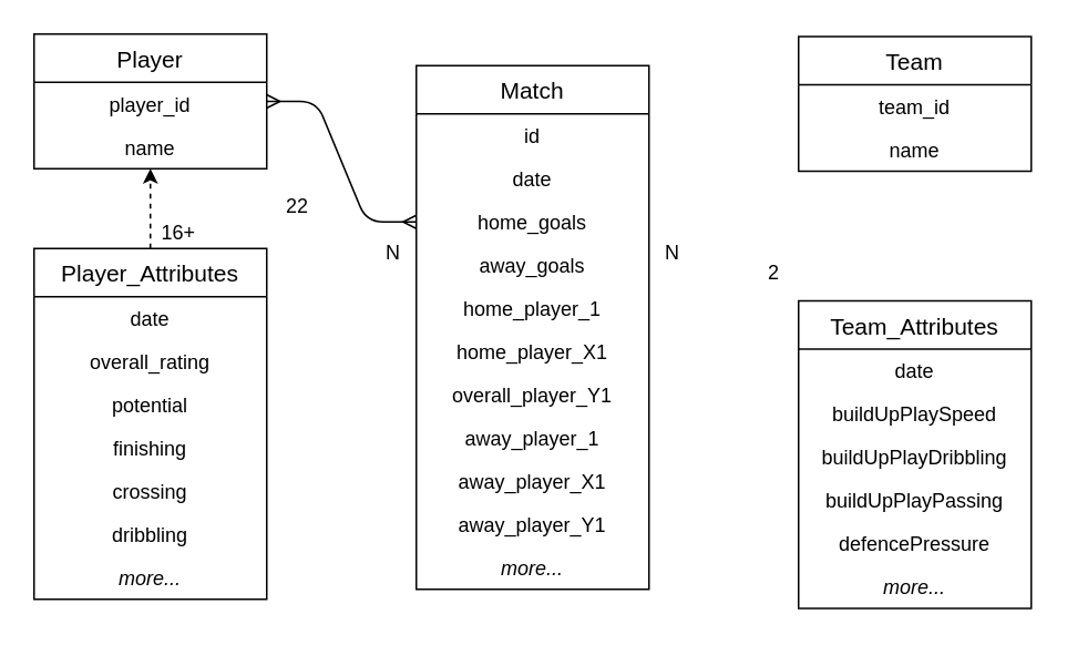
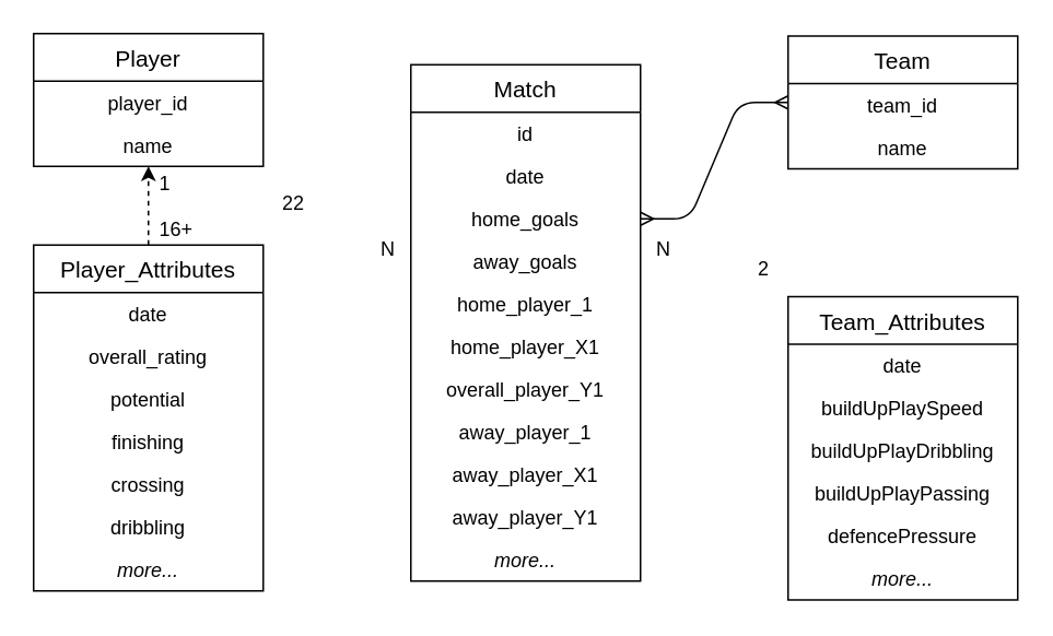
  <mxCell id="0" />
  <mxCell id="1" parent="0" />
  <mxCell id="2" value="Player" style="swimlane;fontStyle=0;childLayout=stackLayout;horizontal=1;startSize=29;fillColor=none;horizontalStack=0;resizeParent=1;resizeParentMax=0;resizeLast=0;collapsible=1;marginBottom=0;swimlaneFillColor=#ffffff;align=center;fontSize=14;" vertex="1" parent="1"><mxGeometry x="20" y="20" width="140" height="81" as="geometry" /></mxCell>
  <mxCell id="3" value="player_id" style="text;strokeColor=none;fillColor=none;spacingLeft=4;spacingRight=4;overflow=hidden;rotatable=0;points=[[0,0.5],[1,0.5]];portConstraint=eastwest;fontSize=12;align=center;" vertex="1" parent="2"><mxGeometry y="29" width="140" height="26" as="geometry" /></mxCell>
  <mxCell id="4" value="name" style="text;strokeColor=none;fillColor=none;spacingLeft=4;spacingRight=4;overflow=hidden;rotatable=0;points=[[0,0.5],[1,0.5]];portConstraint=eastwest;fontSize=12;align=center;" vertex="1" parent="2"><mxGeometry y="55" width="140" height="26" as="geometry" /></mxCell>
  <mxCell id="5" value="Player_Attributes" style="swimlane;fontStyle=0;childLayout=stackLayout;horizontal=1;startSize=29;fillColor=none;horizontalStack=0;resizeParent=1;resizeParentMax=0;resizeLast=0;collapsible=1;marginBottom=0;swimlaneFillColor=#ffffff;align=center;fontSize=14;" vertex="1" parent="1"><mxGeometry x="20" y="149" width="140" height="211" as="geometry" /></mxCell>
  <mxCell id="6" value="date" style="text;strokeColor=none;fillColor=none;spacingLeft=4;spacingRight=4;overflow=hidden;rotatable=0;points=[[0,0.5],[1,0.5]];portConstraint=eastwest;fontSize=12;align=center;" vertex="1" parent="5"><mxGeometry y="29" width="140" height="26" as="geometry" /></mxCell>
  <mxCell id="7" value="overall_rating" style="text;strokeColor=none;fillColor=none;spacingLeft=4;spacingRight=4;overflow=hidden;rotatable=0;points=[[0,0.5],[1,0.5]];portConstraint=eastwest;fontSize=12;align=center;" vertex="1" parent="5"><mxGeometry y="55" width="140" height="26" as="geometry" /></mxCell>
  <mxCell id="8" value="potential" style="text;strokeColor=none;fillColor=none;spacingLeft=4;spacingRight=4;overflow=hidden;rotatable=0;points=[[0,0.5],[1,0.5]];portConstraint=eastwest;fontSize=12;align=center;" vertex="1" parent="5"><mxGeometry y="81" width="140" height="26" as="geometry" /></mxCell>
  <mxCell id="9" value="finishing" style="text;strokeColor=none;fillColor=none;spacingLeft=4;spacingRight=4;overflow=hidden;rotatable=0;points=[[0,0.5],[1,0.5]];portConstraint=eastwest;fontSize=12;align=center;" vertex="1" parent="5"><mxGeometry y="107" width="140" height="26" as="geometry" /></mxCell>
  <mxCell id="10" value="crossing" style="text;strokeColor=none;fillColor=none;spacingLeft=4;spacingRight=4;overflow=hidden;rotatable=0;points=[[0,0.5],[1,0.5]];portConstraint=eastwest;fontSize=12;align=center;" vertex="1" parent="5"><mxGeometry y="133" width="140" height="26" as="geometry" /></mxCell>
  <mxCell id="11" value="dribbling" style="text;strokeColor=none;fillColor=none;spacingLeft=4;spacingRight=4;overflow=hidden;rotatable=0;points=[[0,0.5],[1,0.5]];portConstraint=eastwest;fontSize=12;align=center;" vertex="1" parent="5"><mxGeometry y="159" width="140" height="26" as="geometry" /></mxCell>
  <mxCell id="12" value="more..." style="text;strokeColor=none;fillColor=none;spacingLeft=4;spacingRight=4;overflow=hidden;rotatable=0;points=[[0,0.5],[1,0.5]];portConstraint=eastwest;fontSize=12;align=center;fontStyle=2" vertex="1" parent="5"><mxGeometry y="185" width="140" height="26" as="geometry" /></mxCell>
  <mxCell id="13" value="Team" style="swimlane;fontStyle=0;childLayout=stackLayout;horizontal=1;startSize=29;fillColor=none;horizontalStack=0;resizeParent=1;resizeParentMax=0;resizeLast=0;collapsible=1;marginBottom=0;swimlaneFillColor=#ffffff;align=center;fontSize=14;" vertex="1" parent="1"><mxGeometry x="480" y="21.5" width="140" height="81" as="geometry" /></mxCell>
  <mxCell id="14" value="team_id" style="text;strokeColor=none;fillColor=none;spacingLeft=4;spacingRight=4;overflow=hidden;rotatable=0;points=[[0,0.5],[1,0.5]];portConstraint=eastwest;fontSize=12;align=center;" vertex="1" parent="13"><mxGeometry y="29" width="140" height="26" as="geometry" /></mxCell>
  <mxCell id="15" value="name" style="text;strokeColor=none;fillColor=none;spacingLeft=4;spacingRight=4;overflow=hidden;rotatable=0;points=[[0,0.5],[1,0.5]];portConstraint=eastwest;fontSize=12;align=center;" vertex="1" parent="13"><mxGeometry y="55" width="140" height="26" as="geometry" /></mxCell>
  <mxCell id="16" value="Team_Attributes" style="swimlane;fontStyle=0;childLayout=stackLayout;horizontal=1;startSize=29;fillColor=none;horizontalStack=0;resizeParent=1;resizeParentMax=0;resizeLast=0;collapsible=1;marginBottom=0;swimlaneFillColor=#ffffff;align=center;fontSize=14;" vertex="1" parent="1"><mxGeometry x="480" y="180.5" width="140" height="185" as="geometry" /></mxCell>
  <mxCell id="17" value="date" style="text;strokeColor=none;fillColor=none;spacingLeft=4;spacingRight=4;overflow=hidden;rotatable=0;points=[[0,0.5],[1,0.5]];portConstraint=eastwest;fontSize=12;align=center;" vertex="1" parent="16"><mxGeometry y="29" width="140" height="26" as="geometry" /></mxCell>
  <mxCell id="18" value="buildUpPlaySpeed" style="text;strokeColor=none;fillColor=none;spacingLeft=4;spacingRight=4;overflow=hidden;rotatable=0;points=[[0,0.5],[1,0.5]];portConstraint=eastwest;fontSize=12;align=center;" vertex="1" parent="16"><mxGeometry y="55" width="140" height="26" as="geometry" /></mxCell>
  <mxCell id="19" value="buildUpPlayDribbling" style="text;strokeColor=none;fillColor=none;spacingLeft=4;spacingRight=4;overflow=hidden;rotatable=0;points=[[0,0.5],[1,0.5]];portConstraint=eastwest;fontSize=12;align=center;" vertex="1" parent="16"><mxGeometry y="81" width="140" height="26" as="geometry" /></mxCell>
  <mxCell id="20" value="buildUpPlayPassing" style="text;strokeColor=none;fillColor=none;spacingLeft=4;spacingRight=4;overflow=hidden;rotatable=0;points=[[0,0.5],[1,0.5]];portConstraint=eastwest;fontSize=12;align=center;" vertex="1" parent="16"><mxGeometry y="107" width="140" height="26" as="geometry" /></mxCell>
  <mxCell id="21" value="defencePressure" style="text;strokeColor=none;fillColor=none;spacingLeft=4;spacingRight=4;overflow=hidden;rotatable=0;points=[[0,0.5],[1,0.5]];portConstraint=eastwest;fontSize=12;align=center;" vertex="1" parent="16"><mxGeometry y="133" width="140" height="26" as="geometry" /></mxCell>
  <mxCell id="22" value="more..." style="text;strokeColor=none;fillColor=none;spacingLeft=4;spacingRight=4;overflow=hidden;rotatable=0;points=[[0,0.5],[1,0.5]];portConstraint=eastwest;fontSize=12;align=center;fontStyle=2" vertex="1" parent="16"><mxGeometry y="159" width="140" height="26" as="geometry" /></mxCell>
  <mxCell id="23" value="Match" style="swimlane;fontStyle=0;childLayout=stackLayout;horizontal=1;startSize=29;fillColor=none;horizontalStack=0;resizeParent=1;resizeParentMax=0;resizeLast=0;collapsible=1;marginBottom=0;swimlaneFillColor=#ffffff;align=center;fontSize=14;" vertex="1" parent="1"><mxGeometry x="250" y="39" width="140" height="315" as="geometry" /></mxCell>
  <mxCell id="24" value="id" style="text;strokeColor=none;fillColor=none;spacingLeft=4;spacingRight=4;overflow=hidden;rotatable=0;points=[[0,0.5],[1,0.5]];portConstraint=eastwest;fontSize=12;align=center;" vertex="1" parent="23"><mxGeometry y="29" width="140" height="26" as="geometry" /></mxCell>
  <mxCell id="25" value="date" style="text;strokeColor=none;fillColor=none;spacingLeft=4;spacingRight=4;overflow=hidden;rotatable=0;points=[[0,0.5],[1,0.5]];portConstraint=eastwest;fontSize=12;align=center;" vertex="1" parent="23"><mxGeometry y="55" width="140" height="26" as="geometry" /></mxCell>
  <mxCell id="26" value="home_goals" style="text;strokeColor=none;fillColor=none;spacingLeft=4;spacingRight=4;overflow=hidden;rotatable=0;points=[[0,0.5],[1,0.5]];portConstraint=eastwest;fontSize=12;align=center;" vertex="1" parent="23"><mxGeometry y="81" width="140" height="26" as="geometry" /></mxCell>
  <mxCell id="27" value="away_goals" style="text;strokeColor=none;fillColor=none;spacingLeft=4;spacingRight=4;overflow=hidden;rotatable=0;points=[[0,0.5],[1,0.5]];portConstraint=eastwest;fontSize=12;align=center;" vertex="1" parent="23"><mxGeometry y="107" width="140" height="26" as="geometry" /></mxCell>
  <mxCell id="28" value="home_player_1" style="text;strokeColor=none;fillColor=none;spacingLeft=4;spacingRight=4;overflow=hidden;rotatable=0;points=[[0,0.5],[1,0.5]];portConstraint=eastwest;fontSize=12;align=center;" vertex="1" parent="23"><mxGeometry y="133" width="140" height="26" as="geometry" /></mxCell>
  <mxCell id="29" value="home_player_X1" style="text;strokeColor=none;fillColor=none;spacingLeft=4;spacingRight=4;overflow=hidden;rotatable=0;points=[[0,0.5],[1,0.5]];portConstraint=eastwest;fontSize=12;align=center;" vertex="1" parent="23"><mxGeometry y="159" width="140" height="26" as="geometry" /></mxCell>
  <mxCell id="30" value="overall_player_Y1" style="text;strokeColor=none;fillColor=none;spacingLeft=4;spacingRight=4;overflow=hidden;rotatable=0;points=[[0,0.5],[1,0.5]];portConstraint=eastwest;fontSize=12;align=center;" vertex="1" parent="23"><mxGeometry y="185" width="140" height="26" as="geometry" /></mxCell>
  <mxCell id="31" value="away_player_1" style="text;strokeColor=none;fillColor=none;spacingLeft=4;spacingRight=4;overflow=hidden;rotatable=0;points=[[0,0.5],[1,0.5]];portConstraint=eastwest;fontSize=12;align=center;" vertex="1" parent="23"><mxGeometry y="211" width="140" height="26" as="geometry" /></mxCell>
  <mxCell id="32" value="away_player_X1" style="text;strokeColor=none;fillColor=none;spacingLeft=4;spacingRight=4;overflow=hidden;rotatable=0;points=[[0,0.5],[1,0.5]];portConstraint=eastwest;fontSize=12;align=center;" vertex="1" parent="23"><mxGeometry y="237" width="140" height="26" as="geometry" /></mxCell>
  <mxCell id="33" value="away_player_Y1" style="text;strokeColor=none;fillColor=none;spacingLeft=4;spacingRight=4;overflow=hidden;rotatable=0;points=[[0,0.5],[1,0.5]];portConstraint=eastwest;fontSize=12;align=center;" vertex="1" parent="23"><mxGeometry y="263" width="140" height="26" as="geometry" /></mxCell>
  <mxCell id="34" value="more..." style="text;strokeColor=none;fillColor=none;spacingLeft=4;spacingRight=4;overflow=hidden;rotatable=0;points=[[0,0.5],[1,0.5]];portConstraint=eastwest;fontSize=12;align=center;fontStyle=2" vertex="1" parent="23"><mxGeometry y="289" width="140" height="26" as="geometry" /></mxCell>
- <mxCell id="35" value="" style="edgeStyle=entityRelationEdgeStyle;fontSize=12;html=1;endArrow=ERmany;startArrow=ERmany;entryX=0;entryY=0.5;entryDx=0;entryDy=0;" edge="1" parent="1" source="2" target="26"><mxGeometry width="100" height="100" relative="1" as="geometry"><mxPoint x="130" y="150" as="sourcePoint" /><mxPoint x="230" y="50" as="targetPoint" /></mxGeometry></mxCell>
+ <mxCell id="36" value="" style="edgeStyle=entityRelationEdgeStyle;fontSize=12;html=1;endArrow=ERmany;startArrow=ERmany;" edge="1" parent="1" source="26" target="13"><mxGeometry width="100" height="100" relative="1" as="geometry"><mxPoint x="350" y="150" as="sourcePoint" /><mxPoint x="450" y="50" as="targetPoint" /></mxGeometry></mxCell>
  <mxCell id="37" value="" style="endArrow=classic;dashed=1;html=1;" edge="1" parent="1" source="5" target="2"><mxGeometry width="50" height="50" relative="1" as="geometry"><mxPoint x="-100" y="200" as="sourcePoint" /><mxPoint x="-50" y="150" as="targetPoint" /></mxGeometry></mxCell>
+ <mxCell id="38" value="1" style="text;html=1;resizable=0;points=[];autosize=1;align=left;verticalAlign=top;spacingTop=-4;" vertex="1" parent="1"><mxGeometry x="95" y="102" width="20" height="20" as="geometry" /></mxCell>
  <mxCell id="39" value="16+" style="text;html=1;resizable=0;points=[];autosize=1;align=left;verticalAlign=top;spacingTop=-4;" vertex="1" parent="1"><mxGeometry x="95" y="130" width="40" height="20" as="geometry" /></mxCell>
  <mxCell id="40" value="2" style="text;html=1;resizable=0;points=[];autosize=1;align=left;verticalAlign=top;spacingTop=-4;" vertex="1" parent="1"><mxGeometry x="460" y="154" width="20" height="20" as="geometry" /></mxCell>
  <mxCell id="41" value="22" style="text;html=1;resizable=0;points=[];autosize=1;align=left;verticalAlign=top;spacingTop=-4;" vertex="1" parent="1"><mxGeometry x="170" y="114" width="30" height="20" as="geometry" /></mxCell>
  <mxCell id="42" value="N" style="text;html=1;resizable=0;points=[];autosize=1;align=left;verticalAlign=top;spacingTop=-4;" vertex="1" parent="1"><mxGeometry x="398" y="142" width="20" height="20" as="geometry" /></mxCell>
  <mxCell id="43" value="N" style="text;html=1;resizable=0;points=[];autosize=1;align=left;verticalAlign=top;spacingTop=-4;" vertex="1" parent="1"><mxGeometry x="230" y="142" width="20" height="20" as="geometry" /></mxCell>
